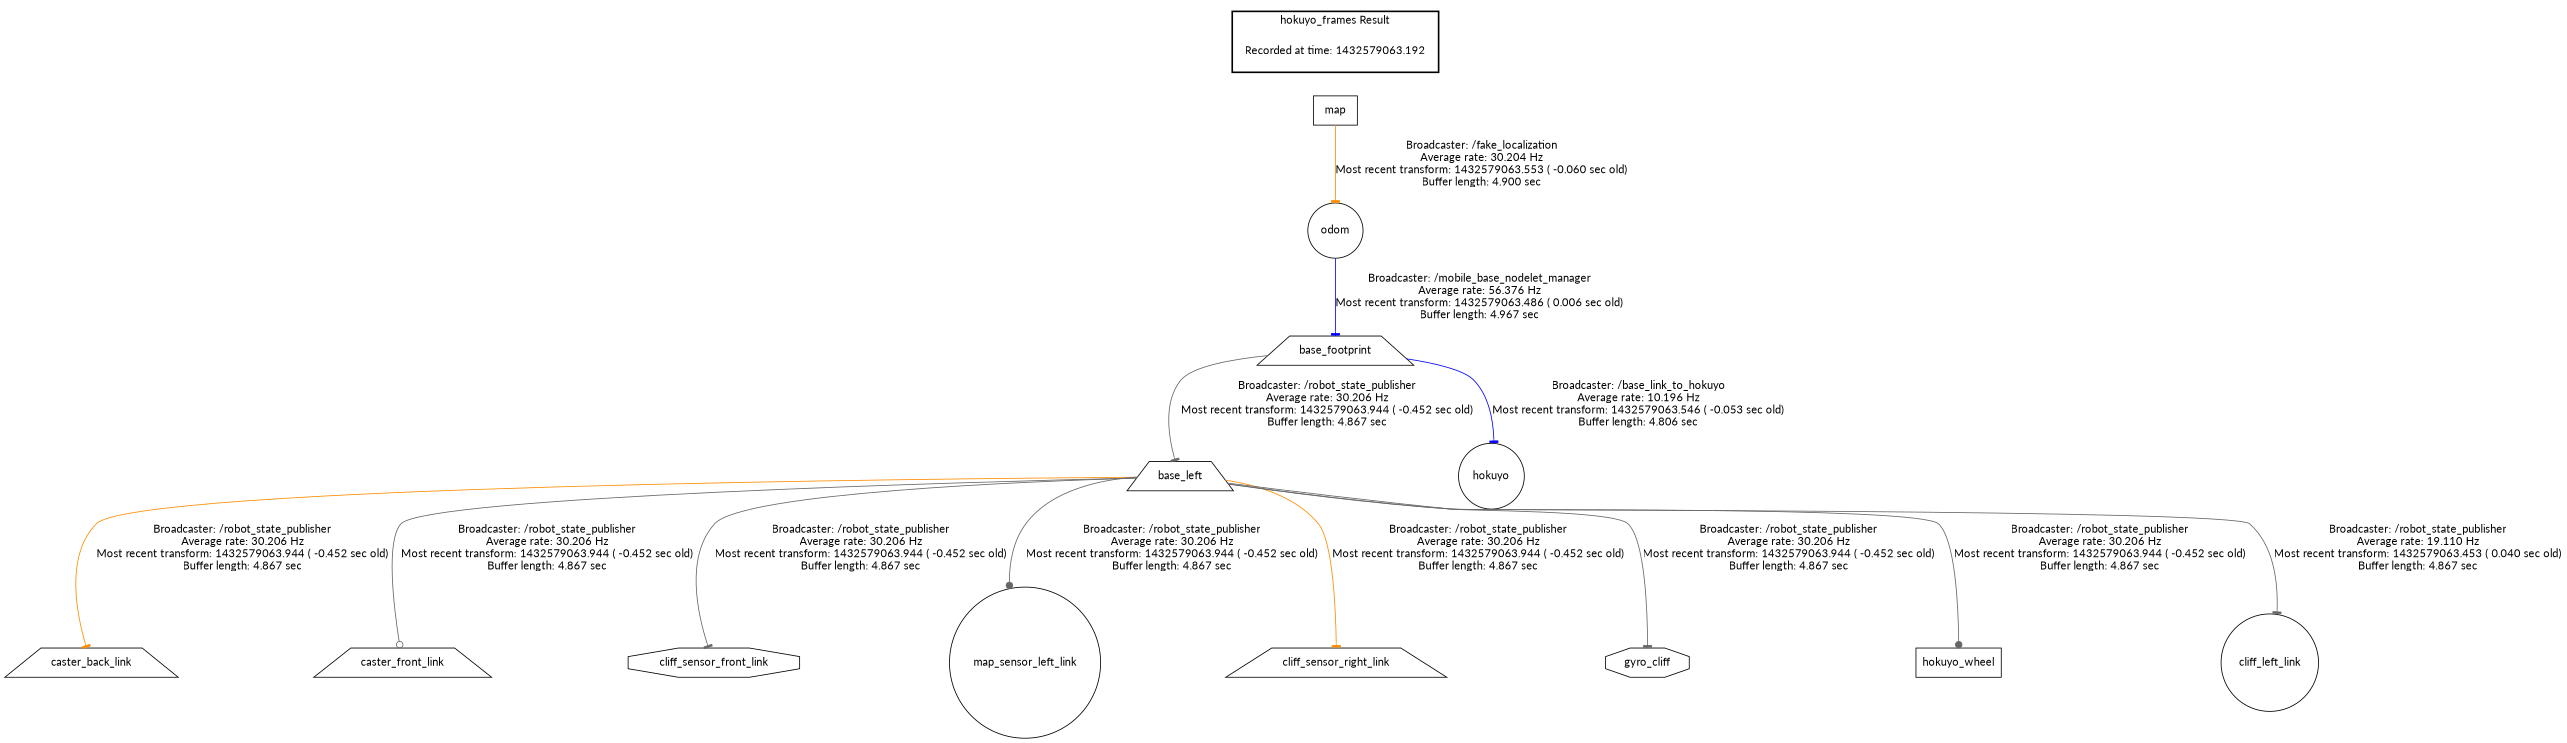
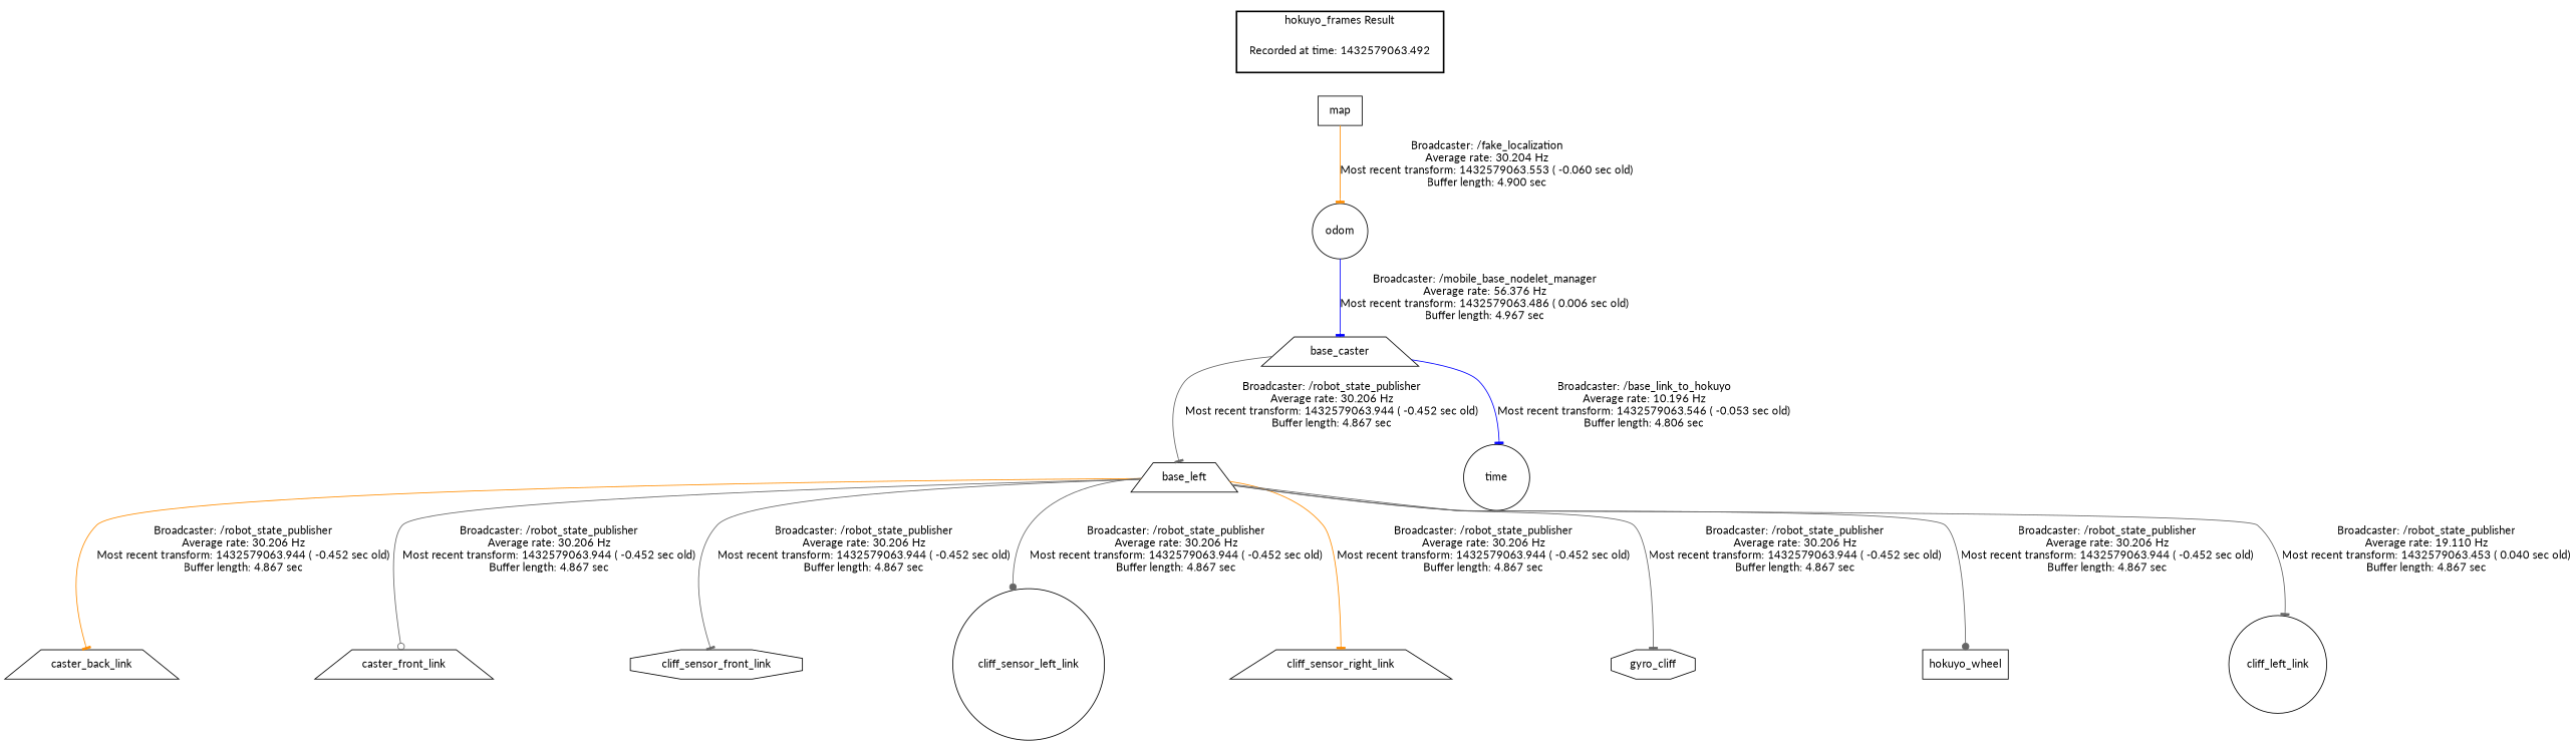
  digraph {
    fontname=Lato
    node [fontname=Lato shape=trapezium]
    edge [fontname=Lato arrowhead=tee color=gray40]
-   "Recorded at time: 1432579063.492" [shape=plaintext label="Recorded at time: 1432579063.192"]
+   "Recorded at time: 1432579063.492" [shape=plaintext]
    map [shape=box]
    odom [shape=circle]
-   base_footprint
+   base_footprint [label=base_caster]
    n5 [label=base_left]
-   hokuyo [shape=circle]
+   hokuyo [shape=circle label=time]
    caster_back_link
    caster_front_link
    cliff_sensor_front_link [shape=octagon]
-   cliff_sensor_left_link [shape=circle label=map_sensor_left_link]
+   cliff_sensor_left_link [shape=circle]
    cliff_sensor_right_link
    n12 [label=gyro_cliff shape=octagon]
    n13 [label=hokuyo_wheel shape=box]
    n14 [label=cliff_left_link shape=circle]
    subgraph cluster_1 {
      color=black
      label="hokuyo_frames Result"
      style=bold
      "Recorded at time: 1432579063.492"
    }
    "Recorded at time: 1432579063.492" -> map [style=invis arrowhead="" color=""]
    map -> odom [color=darkorange label="Broadcaster: /fake_localization\nAverage rate: 30.204 Hz\nMost recent transform: 1432579063.553 ( -0.060 sec old)\nBuffer length: 4.900 sec\n"]
    odom -> base_footprint [color=blue label="Broadcaster: /mobile_base_nodelet_manager\nAverage rate: 56.376 Hz\nMost recent transform: 1432579063.486 ( 0.006 sec old)\nBuffer length: 4.967 sec\n"]
    base_footprint -> n5 [label="Broadcaster: /robot_state_publisher\nAverage rate: 30.206 Hz\nMost recent transform: 1432579063.944 ( -0.452 sec old)\nBuffer length: 4.867 sec\n"]
    base_footprint -> hokuyo [color=blue label="Broadcaster: /base_link_to_hokuyo\nAverage rate: 10.196 Hz\nMost recent transform: 1432579063.546 ( -0.053 sec old)\nBuffer length: 4.806 sec\n"]
    n5 -> caster_back_link [color=darkorange label="Broadcaster: /robot_state_publisher\nAverage rate: 30.206 Hz\nMost recent transform: 1432579063.944 ( -0.452 sec old)\nBuffer length: 4.867 sec\n"]
    n5 -> caster_front_link [arrowhead=odot label="Broadcaster: /robot_state_publisher\nAverage rate: 30.206 Hz\nMost recent transform: 1432579063.944 ( -0.452 sec old)\nBuffer length: 4.867 sec\n"]
    n5 -> cliff_sensor_front_link [label="Broadcaster: /robot_state_publisher\nAverage rate: 30.206 Hz\nMost recent transform: 1432579063.944 ( -0.452 sec old)\nBuffer length: 4.867 sec\n"]
    n5 -> cliff_sensor_left_link [arrowhead=dot label="Broadcaster: /robot_state_publisher\nAverage rate: 30.206 Hz\nMost recent transform: 1432579063.944 ( -0.452 sec old)\nBuffer length: 4.867 sec\n"]
    n5 -> cliff_sensor_right_link [color=darkorange label="Broadcaster: /robot_state_publisher\nAverage rate: 30.206 Hz\nMost recent transform: 1432579063.944 ( -0.452 sec old)\nBuffer length: 4.867 sec\n"]
    n5 -> n12 [label="Broadcaster: /robot_state_publisher\nAverage rate: 30.206 Hz\nMost recent transform: 1432579063.944 ( -0.452 sec old)\nBuffer length: 4.867 sec\n"]
    n5 -> n13 [arrowhead=dot label="Broadcaster: /robot_state_publisher\nAverage rate: 30.206 Hz\nMost recent transform: 1432579063.944 ( -0.452 sec old)\nBuffer length: 4.867 sec\n"]
    n5 -> n14 [label="Broadcaster: /robot_state_publisher\nAverage rate: 19.110 Hz\nMost recent transform: 1432579063.453 ( 0.040 sec old)\nBuffer length: 4.867 sec\n"]
  }
